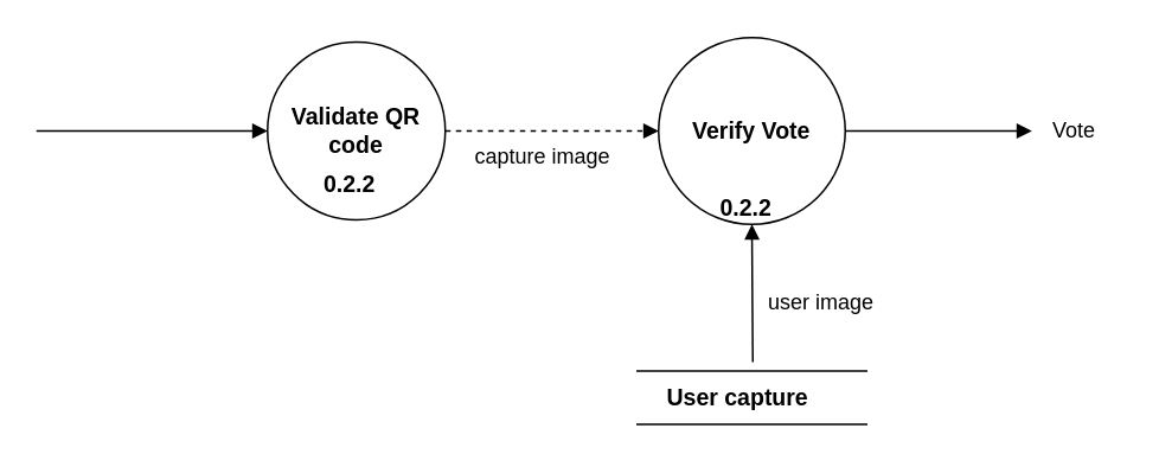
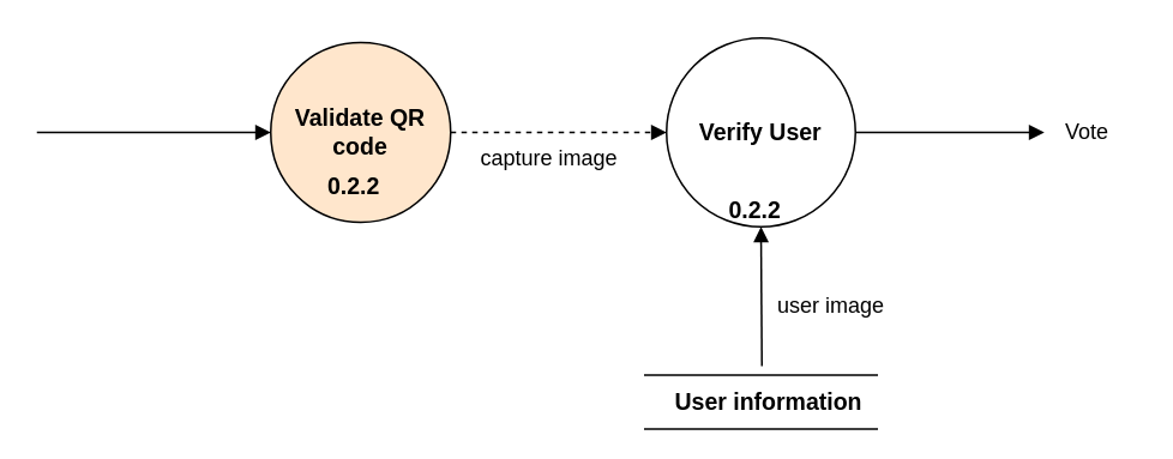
  <mxCell id="0" />
  <mxCell id="1" parent="0" />
  <mxCell id="2" style="edgeStyle=orthogonalEdgeStyle;rounded=0;orthogonalLoop=1;jettySize=auto;html=1;endArrow=block;endFill=1;entryX=0;entryY=0.5;entryDx=0;entryDy=0;dashed=1;" edge="1" parent="1" source="3" target="5"><mxGeometry relative="1" as="geometry"><mxPoint x="350" y="73" as="targetPoint" /></mxGeometry></mxCell>
- <mxCell id="3" value="Validate QR code" style="ellipse;whiteSpace=wrap;html=1;aspect=fixed;fontSize=13;fontStyle=1" vertex="1" parent="1"><mxGeometry x="150" y="23" width="100" height="100" as="geometry" /></mxCell>
+ <mxCell id="3" value="Validate QR code" style="ellipse;whiteSpace=wrap;html=1;aspect=fixed;fontSize=13;fontStyle=1;fillColor=#ffe6cc;" vertex="1" parent="1"><mxGeometry x="150" y="23" width="100" height="100" as="geometry" /></mxCell>
  <mxCell id="4" style="edgeStyle=orthogonalEdgeStyle;rounded=0;orthogonalLoop=1;jettySize=auto;html=1;endArrow=block;endFill=1;" edge="1" parent="1" source="5"><mxGeometry relative="1" as="geometry"><mxPoint x="580" y="73" as="targetPoint" /></mxGeometry></mxCell>
- <mxCell id="5" value="Verify Vote" style="ellipse;whiteSpace=wrap;html=1;aspect=fixed;fontSize=13;fontStyle=1" vertex="1" parent="1"><mxGeometry x="370" y="20.5" width="105" height="105" as="geometry" /></mxCell>
+ <mxCell id="5" value="Verify User" style="ellipse;whiteSpace=wrap;html=1;aspect=fixed;fontSize=13;fontStyle=1" vertex="1" parent="1"><mxGeometry x="370" y="20.5" width="105" height="105" as="geometry" /></mxCell>
  <mxCell id="6" value="" style="endArrow=block;html=1;endFill=1;entryX=0;entryY=0.5;entryDx=0;entryDy=0;" edge="1" parent="1" target="3"><mxGeometry width="50" height="50" relative="1" as="geometry"><mxPoint x="20" y="73" as="sourcePoint" /><mxPoint x="110" y="53" as="targetPoint" /></mxGeometry></mxCell>
  <mxCell id="7" value="capture image" style="text;html=1;resizable=0;points=[];autosize=1;align=left;verticalAlign=top;spacingTop=-4;" vertex="1" parent="1"><mxGeometry x="265" y="78" width="90" height="20" as="geometry" /></mxCell>
  <mxCell id="8" value="" style="shape=link;html=1;endArrow=block;endFill=1;width=30;" edge="1" parent="1"><mxGeometry width="50" height="50" relative="1" as="geometry"><mxPoint x="357.5" y="223" as="sourcePoint" /><mxPoint x="487.5" y="223" as="targetPoint" /></mxGeometry></mxCell>
- <mxCell id="9" value="User capture" style="text;html=1;resizable=0;points=[];autosize=1;align=left;verticalAlign=top;spacingTop=-4;fontSize=13;fontStyle=1" vertex="1" parent="1"><mxGeometry x="372.5" y="213" width="100" height="20" as="geometry" /></mxCell>
+ <mxCell id="9" value="User information" style="text;html=1;resizable=0;points=[];autosize=1;align=left;verticalAlign=top;spacingTop=-4;fontSize=13;fontStyle=1" vertex="1" parent="1"><mxGeometry x="372.5" y="213" width="100" height="20" as="geometry" /></mxCell>
  <mxCell id="10" value="" style="endArrow=block;html=1;endFill=1;entryX=0.5;entryY=1;entryDx=0;entryDy=0;" edge="1" parent="1" target="5"><mxGeometry width="50" height="50" relative="1" as="geometry"><mxPoint x="423" y="203" as="sourcePoint" /><mxPoint x="420" y="143" as="targetPoint" /></mxGeometry></mxCell>
  <mxCell id="11" value="Vote" style="text;html=1;resizable=0;points=[];autosize=1;align=left;verticalAlign=top;spacingTop=-4;" vertex="1" parent="1"><mxGeometry x="590" y="63" width="40" height="20" as="geometry" /></mxCell>
  <mxCell id="12" value="user image" style="text;html=1;resizable=0;points=[];autosize=1;align=left;verticalAlign=top;spacingTop=-4;" vertex="1" parent="1"><mxGeometry x="430" y="159.5" width="70" height="20" as="geometry" /></mxCell>
  <mxCell id="13" value="&lt;b&gt;0.2.2&lt;/b&gt;" style="text;html=1;resizable=0;points=[];autosize=1;align=left;verticalAlign=top;spacingTop=-4;fontSize=13;" vertex="1" parent="1"><mxGeometry x="402.5" y="106" width="40" height="20" as="geometry" /></mxCell>
  <mxCell id="14" value="&lt;b&gt;0.2.2&lt;/b&gt;" style="text;html=1;resizable=0;points=[];autosize=1;align=left;verticalAlign=top;spacingTop=-4;fontSize=13;" vertex="1" parent="1"><mxGeometry x="180" y="93" width="40" height="20" as="geometry" /></mxCell>
